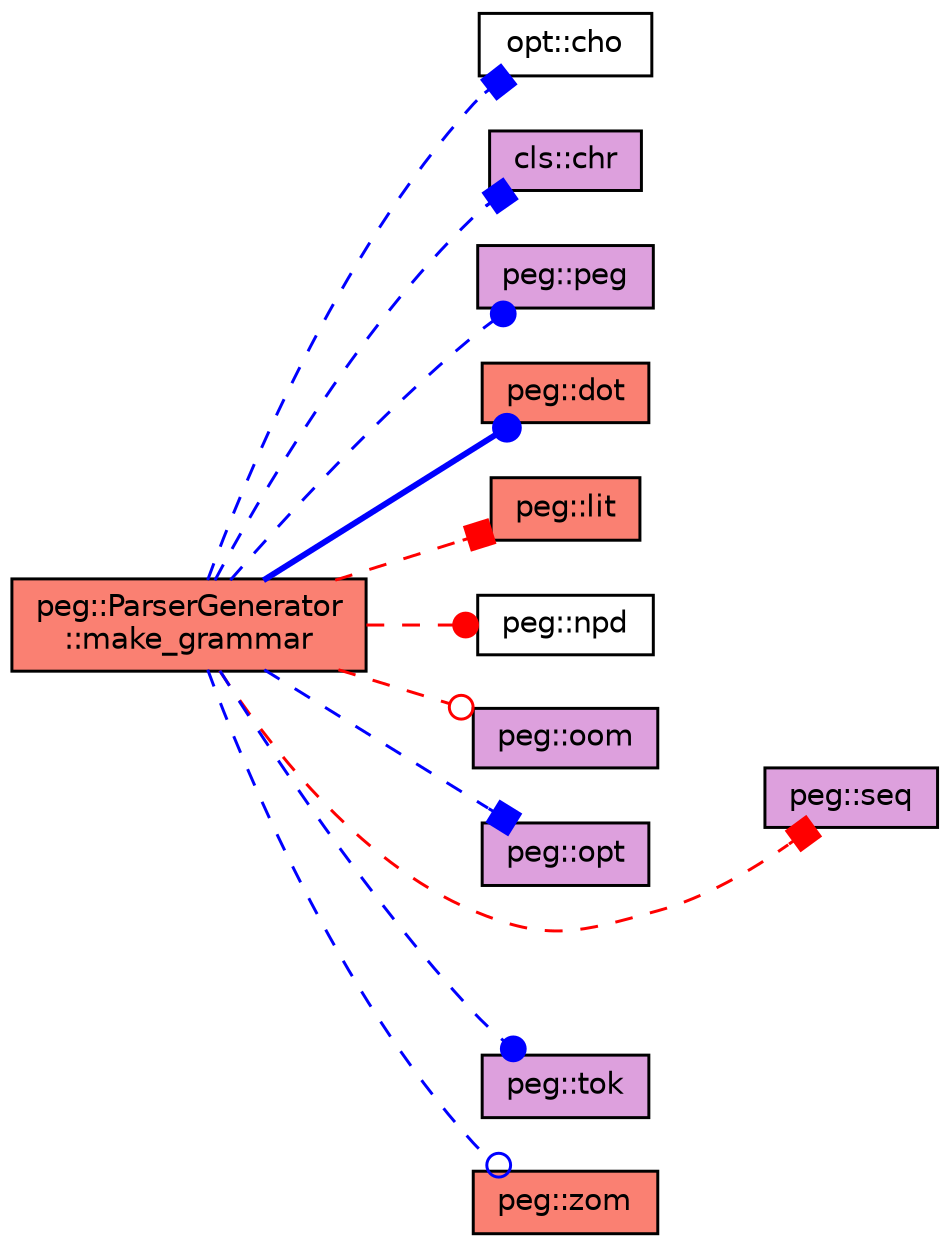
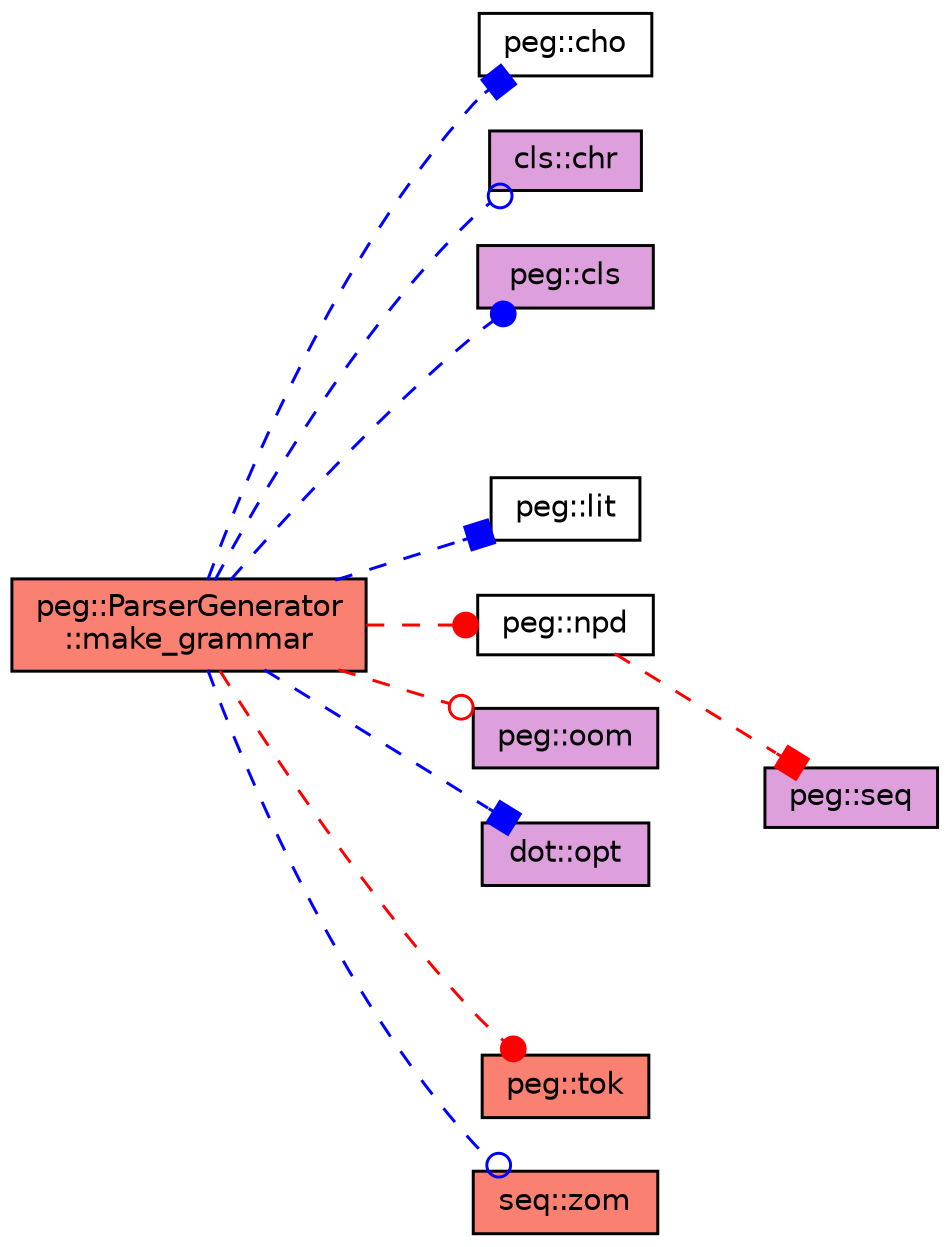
  digraph {
    rankdir=LR
    node [color=black fillcolor=plum fontname=Helvetica fontsize=10 shape=record style=filled]
    edge [arrowhead=box color=blue fontname=Helvetica fontsize=10 labelfontname=Helvetica labelfontsize=10 style=dashed]
    n1 [fillcolor=salmon fontcolor=black height=0.2 label="peg::ParserGenerator\l::make_grammar" width=0.4]
-   n2 [fillcolor=white height=0.2 label="opt::cho" width=0.4]
+   n2 [fillcolor=white height=0.2 label="peg::cho" width=0.4]
    n3 [height=0.2 label="cls::chr" width=0.4]
-   n4 [height=0.2 label="peg::peg" width=0.4]
-   n5 [fillcolor=salmon height=0.2 label="peg::dot" width=0.4]
-   n6 [fillcolor=salmon height=0.2 label="peg::lit" width=0.4]
+   n4 [height=0.2 label="peg::cls" width=0.4]
+   n6 [fillcolor=white height=0.2 label="peg::lit" width=0.4]
    n7 [fillcolor=white height=0.2 label="peg::npd" width=0.4]
    n8 [height=0.2 label="peg::oom" width=0.4]
-   n9 [height=0.2 label="peg::opt" width=0.4]
+   n9 [height=0.2 label="dot::opt" width=0.4]
    n10 [height=0.2 label="peg::seq" width=0.4]
-   n11 [height=0.2 label="peg::tok" width=0.4]
-   n12 [fillcolor=salmon height=0.2 label="peg::zom" width=0.4]
+   n11 [fillcolor=salmon height=0.2 label="peg::tok" width=0.4]
+   n12 [fillcolor=salmon height=0.2 label="seq::zom" width=0.4]
    n1 -> n2
-   n1 -> n3
+   n1 -> n3 [arrowhead=odot]
    n1 -> n4 [arrowhead=dot]
-   n1 -> n5 [arrowhead=dot style=bold]
-   n1 -> n6 [color=red]
+   n1 -> n6
    n1 -> n7 [arrowhead=dot color=red]
    n1 -> n8 [arrowhead=odot color=red]
    n1 -> n9
-   n1 -> n10 [color=red]
-   n1 -> n11 [arrowhead=dot]
+   n7 -> n10 [color=red]
+   n1 -> n11 [arrowhead=dot color=red]
    n1 -> n12 [arrowhead=odot]
  }
